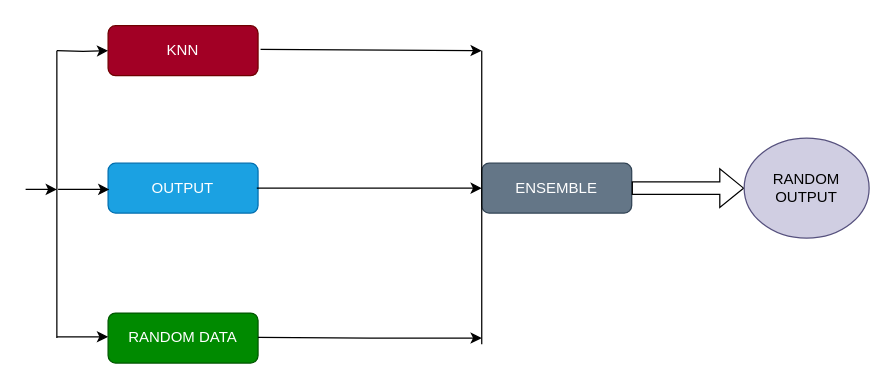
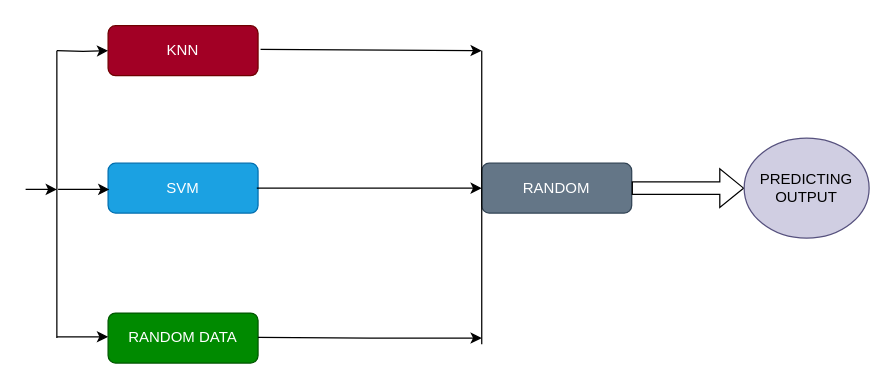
  <mxCell id="0" />
  <mxCell id="1" parent="0" />
  <mxCell id="2" value="KNN" style="rounded=1;whiteSpace=wrap;html=1;fontSize=12;glass=0;strokeWidth=1;shadow=0;fillColor=#a20025;fontColor=#ffffff;strokeColor=#6F0000;" parent="1" vertex="1"><mxGeometry x="86" y="20" width="120" height="40" as="geometry" /></mxCell>
- <mxCell id="3" value="OUTPUT" style="rounded=1;whiteSpace=wrap;html=1;fontSize=12;glass=0;strokeWidth=1;shadow=0;fillColor=#1ba1e2;strokeColor=#006EAF;fontColor=#ffffff;" parent="1" vertex="1"><mxGeometry x="86" y="130" width="120" height="40" as="geometry" /></mxCell>
+ <mxCell id="3" value="SVM" style="rounded=1;whiteSpace=wrap;html=1;fontSize=12;glass=0;strokeWidth=1;shadow=0;fillColor=#1ba1e2;strokeColor=#006EAF;fontColor=#ffffff;" parent="1" vertex="1"><mxGeometry x="86" y="130" width="120" height="40" as="geometry" /></mxCell>
  <mxCell id="4" value="RANDOM DATA" style="rounded=1;whiteSpace=wrap;html=1;fontSize=12;glass=0;strokeWidth=1;shadow=0;fillColor=#008a00;fontColor=#ffffff;strokeColor=#005700;" parent="1" vertex="1"><mxGeometry x="86" y="250" width="120" height="40" as="geometry" /></mxCell>
  <mxCell id="5" value="" style="endArrow=none;html=1;rounded=0;" parent="1" edge="1"><mxGeometry width="50" height="50" relative="1" as="geometry"><mxPoint x="45" y="270" as="sourcePoint" /><mxPoint x="45" y="40" as="targetPoint" /><Array as="points" /></mxGeometry></mxCell>
  <mxCell id="6" style="edgeStyle=orthogonalEdgeStyle;rounded=0;orthogonalLoop=1;jettySize=auto;html=1;exitX=0;exitY=0.5;exitDx=0;exitDy=0;entryX=0;entryY=0.5;entryDx=0;entryDy=0;" parent="1" target="2" edge="1"><mxGeometry relative="1" as="geometry"><mxPoint x="45" y="40" as="sourcePoint" /></mxGeometry></mxCell>
  <mxCell id="7" style="edgeStyle=orthogonalEdgeStyle;rounded=0;orthogonalLoop=1;jettySize=auto;html=1;" parent="1" edge="1"><mxGeometry relative="1" as="geometry"><mxPoint x="87" y="151" as="targetPoint" /><mxPoint x="46" y="151" as="sourcePoint" /><Array as="points"><mxPoint x="46" y="151" /><mxPoint x="87" y="151" /></Array></mxGeometry></mxCell>
  <mxCell id="8" style="edgeStyle=orthogonalEdgeStyle;rounded=0;orthogonalLoop=1;jettySize=auto;html=1;" parent="1" edge="1"><mxGeometry relative="1" as="geometry"><mxPoint x="86" y="269" as="targetPoint" /><mxPoint x="45" y="269" as="sourcePoint" /><Array as="points"><mxPoint x="45" y="269" /><mxPoint x="86" y="269" /></Array></mxGeometry></mxCell>
  <mxCell id="9" style="edgeStyle=orthogonalEdgeStyle;rounded=0;orthogonalLoop=1;jettySize=auto;html=1;" parent="1" edge="1"><mxGeometry relative="1" as="geometry"><mxPoint x="45" y="151" as="targetPoint" /><mxPoint x="41" y="150" as="sourcePoint" /><Array as="points"><mxPoint x="20" y="151" /><mxPoint x="61" y="151" /></Array></mxGeometry></mxCell>
  <mxCell id="10" style="rounded=0;orthogonalLoop=1;jettySize=auto;html=1;exitX=1;exitY=0.5;exitDx=0;exitDy=0;" parent="1" edge="1"><mxGeometry relative="1" as="geometry"><mxPoint x="385" y="40" as="targetPoint" /><mxPoint x="208" y="39" as="sourcePoint" /></mxGeometry></mxCell>
  <mxCell id="11" style="edgeStyle=orthogonalEdgeStyle;rounded=0;orthogonalLoop=1;jettySize=auto;html=1;exitX=1;exitY=0.5;exitDx=0;exitDy=0;" parent="1" edge="1"><mxGeometry relative="1" as="geometry"><mxPoint x="385" y="150" as="targetPoint" /><mxPoint x="205" y="150" as="sourcePoint" /></mxGeometry></mxCell>
  <mxCell id="12" style="edgeStyle=orthogonalEdgeStyle;rounded=0;orthogonalLoop=1;jettySize=auto;html=1;exitX=1;exitY=0.5;exitDx=0;exitDy=0;" parent="1" edge="1"><mxGeometry relative="1" as="geometry"><mxPoint x="385" y="270" as="targetPoint" /><mxPoint x="206" y="269.5" as="sourcePoint" /></mxGeometry></mxCell>
- <mxCell id="13" value="ENSEMBLE" style="rounded=1;whiteSpace=wrap;html=1;fontSize=12;glass=0;strokeWidth=1;shadow=0;fillColor=#647687;fontColor=#ffffff;strokeColor=#314354;" parent="1" vertex="1"><mxGeometry x="385" y="130" width="120" height="40" as="geometry" /></mxCell>
+ <mxCell id="13" value="RANDOM" style="rounded=1;whiteSpace=wrap;html=1;fontSize=12;glass=0;strokeWidth=1;shadow=0;fillColor=#647687;fontColor=#ffffff;strokeColor=#314354;" parent="1" vertex="1"><mxGeometry x="385" y="130" width="120" height="40" as="geometry" /></mxCell>
  <mxCell id="14" value="" style="shape=flexArrow;endArrow=classic;html=1;rounded=0;exitX=1;exitY=0.5;exitDx=0;exitDy=0;" parent="1" source="13" edge="1"><mxGeometry width="50" height="50" relative="1" as="geometry"><mxPoint x="572" y="150" as="sourcePoint" /><mxPoint x="595" y="150" as="targetPoint" /></mxGeometry></mxCell>
- <mxCell id="15" value="RANDOM OUTPUT" style="ellipse;whiteSpace=wrap;html=1;fillColor=#d0cee2;strokeColor=#56517e;" parent="1" vertex="1"><mxGeometry x="595" y="110" width="100" height="80" as="geometry" /></mxCell>
+ <mxCell id="15" value="PREDICTING OUTPUT" style="ellipse;whiteSpace=wrap;html=1;fillColor=#d0cee2;strokeColor=#56517e;" parent="1" vertex="1"><mxGeometry x="595" y="110" width="100" height="80" as="geometry" /></mxCell>
  <mxCell id="16" value="" style="endArrow=none;html=1;rounded=0;targetPerimeterSpacing=-3;exitX=0;exitY=0.5;exitDx=0;exitDy=0;" parent="1" edge="1"><mxGeometry width="50" height="50" relative="1" as="geometry"><mxPoint x="385" y="275" as="sourcePoint" /><mxPoint x="385" y="40" as="targetPoint" /></mxGeometry></mxCell>
